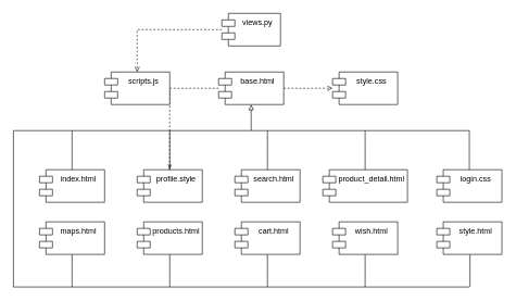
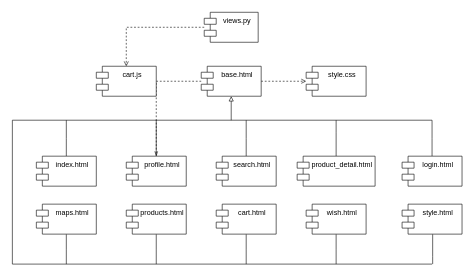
  <mxCell id="0" />
  <mxCell id="1" parent="0" />
  <mxCell id="2" style="edgeStyle=orthogonalEdgeStyle;rounded=0;orthogonalLoop=1;jettySize=auto;html=1;dashed=1;endArrow=open;endFill=0;" edge="1" parent="1" source="3" target="7"><mxGeometry relative="1" as="geometry"><mxPoint x="385" y="110" as="targetPoint" /></mxGeometry></mxCell>
  <mxCell id="3" value="views.py&#10;" style="shape=module;align=left;spacingLeft=20;align=center;verticalAlign=top;" vertex="1" parent="1"><mxGeometry x="340" y="20" width="90" height="50" as="geometry" /></mxCell>
  <mxCell id="4" style="edgeStyle=orthogonalEdgeStyle;rounded=0;orthogonalLoop=1;jettySize=auto;html=1;dashed=1;endArrow=openThin;endFill=0;" edge="1" parent="1" source="6" target="12"><mxGeometry relative="1" as="geometry" /></mxCell>
  <mxCell id="5" style="edgeStyle=orthogonalEdgeStyle;rounded=0;orthogonalLoop=1;jettySize=auto;html=1;dashed=1;endArrow=open;endFill=0;" edge="1" parent="1" source="6" target="8"><mxGeometry relative="1" as="geometry" /></mxCell>
  <mxCell id="6" value="base.html&#10;" style="shape=module;align=left;spacingLeft=20;align=center;verticalAlign=top;" vertex="1" parent="1"><mxGeometry x="335" y="110" width="100" height="50" as="geometry" /></mxCell>
- <mxCell id="7" value="scripts.js&#10;" style="shape=module;align=left;spacingLeft=20;align=center;verticalAlign=top;" vertex="1" parent="1"><mxGeometry x="160" y="110" width="100" height="50" as="geometry" /></mxCell>
+ <mxCell id="7" value="cart.js&#10;" style="shape=module;align=left;spacingLeft=20;align=center;verticalAlign=top;" vertex="1" parent="1"><mxGeometry x="160" y="110" width="100" height="50" as="geometry" /></mxCell>
  <mxCell id="8" value="style.css" style="shape=module;align=left;spacingLeft=20;align=center;verticalAlign=top;" vertex="1" parent="1"><mxGeometry x="510" y="110" width="100" height="50" as="geometry" /></mxCell>
  <mxCell id="9" style="edgeStyle=orthogonalEdgeStyle;rounded=0;orthogonalLoop=1;jettySize=auto;html=1;endArrow=none;endFill=0;" edge="1" parent="1" source="10"><mxGeometry relative="1" as="geometry"><mxPoint x="110" y="200" as="targetPoint" /></mxGeometry></mxCell>
  <mxCell id="10" value="index.html" style="shape=module;align=left;spacingLeft=20;align=center;verticalAlign=top;" vertex="1" parent="1"><mxGeometry x="60" y="260" width="100" height="50" as="geometry" /></mxCell>
  <mxCell id="11" style="edgeStyle=orthogonalEdgeStyle;rounded=0;orthogonalLoop=1;jettySize=auto;html=1;endArrow=none;endFill=0;" edge="1" parent="1" source="12"><mxGeometry relative="1" as="geometry"><mxPoint x="260" y="200" as="targetPoint" /></mxGeometry></mxCell>
- <mxCell id="12" value="profile.style" style="shape=module;align=left;spacingLeft=20;align=center;verticalAlign=top;" vertex="1" parent="1"><mxGeometry x="210" y="260" width="100" height="50" as="geometry" /></mxCell>
+ <mxCell id="12" value="profile.html" style="shape=module;align=left;spacingLeft=20;align=center;verticalAlign=top;" vertex="1" parent="1"><mxGeometry x="210" y="260" width="100" height="50" as="geometry" /></mxCell>
  <mxCell id="13" style="edgeStyle=orthogonalEdgeStyle;rounded=0;orthogonalLoop=1;jettySize=auto;html=1;endArrow=none;endFill=0;" edge="1" parent="1" source="14"><mxGeometry relative="1" as="geometry"><mxPoint x="410" y="200" as="targetPoint" /></mxGeometry></mxCell>
  <mxCell id="14" value="search.html&#10;" style="shape=module;align=left;spacingLeft=20;align=center;verticalAlign=top;" vertex="1" parent="1"><mxGeometry x="360" y="260" width="100" height="50" as="geometry" /></mxCell>
  <mxCell id="15" style="edgeStyle=orthogonalEdgeStyle;rounded=0;orthogonalLoop=1;jettySize=auto;html=1;endArrow=none;endFill=0;" edge="1" parent="1" source="16"><mxGeometry relative="1" as="geometry"><mxPoint x="560" y="200" as="targetPoint" /><Array as="points"><mxPoint x="560" y="220" /><mxPoint x="560" y="220" /></Array></mxGeometry></mxCell>
  <mxCell id="16" value="product_detail.html" style="shape=module;align=left;spacingLeft=20;align=center;verticalAlign=top;" vertex="1" parent="1"><mxGeometry x="495" y="260" width="130" height="50" as="geometry" /></mxCell>
  <mxCell id="17" style="edgeStyle=orthogonalEdgeStyle;rounded=0;orthogonalLoop=1;jettySize=auto;html=1;endArrow=none;endFill=0;" edge="1" parent="1" source="18"><mxGeometry relative="1" as="geometry"><mxPoint x="720" y="200" as="targetPoint" /></mxGeometry></mxCell>
- <mxCell id="18" value="login.css" style="shape=module;align=left;spacingLeft=20;align=center;verticalAlign=top;" vertex="1" parent="1"><mxGeometry x="670" y="260" width="100" height="50" as="geometry" /></mxCell>
+ <mxCell id="18" value="login.html" style="shape=module;align=left;spacingLeft=20;align=center;verticalAlign=top;" vertex="1" parent="1"><mxGeometry x="670" y="260" width="100" height="50" as="geometry" /></mxCell>
  <mxCell id="19" style="edgeStyle=orthogonalEdgeStyle;rounded=0;orthogonalLoop=1;jettySize=auto;html=1;endArrow=none;endFill=0;" edge="1" parent="1" source="20"><mxGeometry relative="1" as="geometry"><mxPoint x="110" y="440" as="targetPoint" /></mxGeometry></mxCell>
  <mxCell id="20" value="maps.html" style="shape=module;align=left;spacingLeft=20;align=center;verticalAlign=top;" vertex="1" parent="1"><mxGeometry x="60" y="340" width="100" height="50" as="geometry" /></mxCell>
  <mxCell id="21" style="edgeStyle=orthogonalEdgeStyle;rounded=0;orthogonalLoop=1;jettySize=auto;html=1;endArrow=none;endFill=0;" edge="1" parent="1" source="22"><mxGeometry relative="1" as="geometry"><mxPoint x="260" y="440" as="targetPoint" /></mxGeometry></mxCell>
  <mxCell id="22" value="products.html" style="shape=module;align=left;spacingLeft=20;align=center;verticalAlign=top;" vertex="1" parent="1"><mxGeometry x="210" y="340" width="100" height="50" as="geometry" /></mxCell>
  <mxCell id="23" style="edgeStyle=orthogonalEdgeStyle;rounded=0;orthogonalLoop=1;jettySize=auto;html=1;endArrow=none;endFill=0;" edge="1" parent="1" source="24"><mxGeometry relative="1" as="geometry"><mxPoint x="410" y="440" as="targetPoint" /></mxGeometry></mxCell>
  <mxCell id="24" value="cart.html" style="shape=module;align=left;spacingLeft=20;align=center;verticalAlign=top;" vertex="1" parent="1"><mxGeometry x="360" y="340" width="100" height="50" as="geometry" /></mxCell>
  <mxCell id="25" style="edgeStyle=orthogonalEdgeStyle;rounded=0;orthogonalLoop=1;jettySize=auto;html=1;endArrow=none;endFill=0;" edge="1" parent="1" source="26"><mxGeometry relative="1" as="geometry"><mxPoint x="560" y="440" as="targetPoint" /></mxGeometry></mxCell>
  <mxCell id="26" value="wish.html" style="shape=module;align=left;spacingLeft=20;align=center;verticalAlign=top;" vertex="1" parent="1"><mxGeometry x="510" y="340" width="100" height="50" as="geometry" /></mxCell>
  <mxCell id="27" style="edgeStyle=orthogonalEdgeStyle;rounded=0;orthogonalLoop=1;jettySize=auto;html=1;endArrow=none;endFill=0;" edge="1" parent="1" source="28"><mxGeometry relative="1" as="geometry"><mxPoint x="721" y="440" as="targetPoint" /><Array as="points"><mxPoint x="721" y="427" /></Array></mxGeometry></mxCell>
  <mxCell id="28" value="style.html" style="shape=module;align=left;spacingLeft=20;align=center;verticalAlign=top;" vertex="1" parent="1"><mxGeometry x="670" y="340" width="100" height="50" as="geometry" /></mxCell>
  <mxCell id="29" value="" style="endArrow=none;html=1;" edge="1" parent="1"><mxGeometry width="50" height="50" relative="1" as="geometry"><mxPoint x="20" y="200" as="sourcePoint" /><mxPoint x="720" y="200" as="targetPoint" /><Array as="points" /></mxGeometry></mxCell>
  <mxCell id="30" value="" style="endArrow=none;html=1;" edge="1" parent="1"><mxGeometry width="50" height="50" relative="1" as="geometry"><mxPoint x="20" y="440" as="sourcePoint" /><mxPoint x="20" y="200" as="targetPoint" /></mxGeometry></mxCell>
  <mxCell id="31" value="" style="endArrow=none;html=1;" edge="1" parent="1"><mxGeometry width="50" height="50" relative="1" as="geometry"><mxPoint x="20" y="440" as="sourcePoint" /><mxPoint x="720" y="440" as="targetPoint" /></mxGeometry></mxCell>
  <mxCell id="32" value="" style="endArrow=block;html=1;entryX=0.5;entryY=1;entryDx=0;entryDy=0;endFill=0;" edge="1" parent="1" target="6"><mxGeometry width="50" height="50" relative="1" as="geometry"><mxPoint x="385" y="200" as="sourcePoint" /><mxPoint x="460" y="170" as="targetPoint" /></mxGeometry></mxCell>
